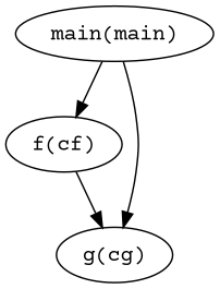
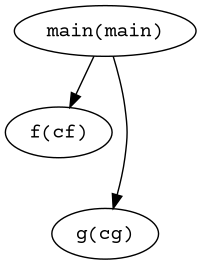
  digraph {
    fontname="Courier Prime"
    rankdir=TD
    node [fontname="Courier Prime"]
    edge [fontname="Courier Prime"]
    n1 [label="main(main)"]
    n2 [label="f(cf)"]
    n3 [label="g(cg)"]
    n1 -> n2
    n1 -> n3
-   n2 -> n3
  }
